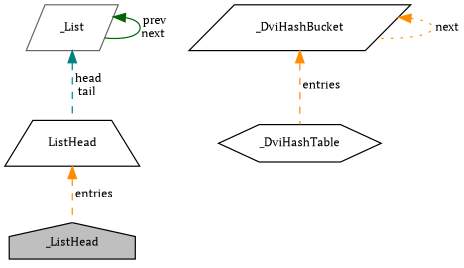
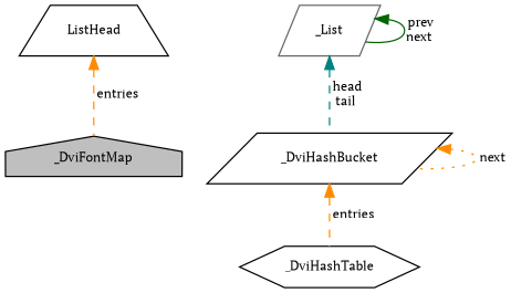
  digraph {
    fontname="PT Serif"
    node [color=black fillcolor=white fontname="PT Serif" fontsize=10 shape=parallelogram style=filled]
    edge [color=darkorange dir=back fontname="PT Serif" fontsize=10 labelfontname=Helvetica labelfontsize=10 style=dashed]
-   n1 [fillcolor=grey75 fontcolor=black height=0.2 label=_ListHead shape=house width=0.4]
+   n1 [fillcolor=grey75 fontcolor=black height=0.2 label=_DviFontMap shape=house width=0.4]
    n2 [height=0.2 label=_DviHashTable shape=hexagon width=0.4]
    n3 [height=0.2 label=_DviHashBucket width=0.4]
    n4 [height=0.2 label=ListHead shape=trapezium width=0.4]
    n5 [color=gray40 height=0.2 label=_List width=0.4]
    n3 -> n2 [label=" entries"]
    n3 -> n3 [label=" next" style=dotted]
    n4 -> n1 [label=" entries"]
-   n5 -> n4 [color=teal label=" head\ntail"]
+   n5 -> n3 [color=teal label=" head\ntail"]
    n5 -> n5 [color=darkgreen label=" prev\nnext" style=solid]
  }
